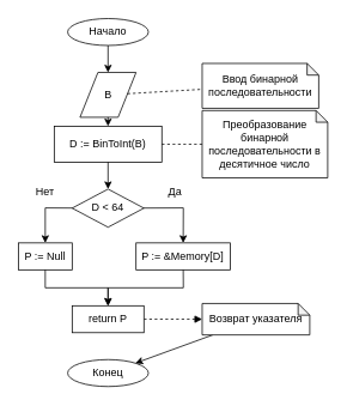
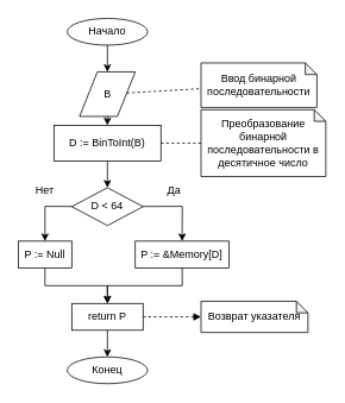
  <mxCell id="0" />
  <mxCell id="1" parent="0" />
  <mxCell id="2" value="Начало" style="ellipse;whiteSpace=wrap;html=1;" vertex="1" parent="1"><mxGeometry x="75" y="20" width="90" height="30" as="geometry" /></mxCell>
  <mxCell id="3" value="Конец" style="ellipse;whiteSpace=wrap;html=1;" vertex="1" parent="1"><mxGeometry x="75" y="400" width="90" height="30" as="geometry" /></mxCell>
  <mxCell id="4" value="B" style="shape=parallelogram;perimeter=parallelogramPerimeter;whiteSpace=wrap;html=1;fixedSize=1;" vertex="1" parent="1"><mxGeometry x="88.75" y="80" width="62.5" height="50" as="geometry" /></mxCell>
  <mxCell id="5" value="D := BinToInt(B)" style="rounded=0;whiteSpace=wrap;html=1;" vertex="1" parent="1"><mxGeometry x="60" y="140" width="120" height="40" as="geometry" /></mxCell>
  <mxCell id="6" value="Ввод бинарной последовательности" style="shape=note;whiteSpace=wrap;html=1;backgroundOutline=1;darkOpacity=0.05;size=13;" vertex="1" parent="1"><mxGeometry x="225" y="70" width="130" height="50" as="geometry" /></mxCell>
  <mxCell id="7" value="" style="endArrow=none;dashed=1;html=1;strokeWidth=1;rounded=0;" edge="1" parent="1" source="4" target="6"><mxGeometry width="50" height="50" relative="1" as="geometry"><mxPoint x="175" y="400" as="sourcePoint" /><mxPoint x="225" y="350" as="targetPoint" /></mxGeometry></mxCell>
  <mxCell id="8" value="" style="endArrow=none;html=1;rounded=0;strokeWidth=1;startArrow=classic;startFill=1;" edge="1" parent="1" source="4" target="2"><mxGeometry width="50" height="50" relative="1" as="geometry"><mxPoint x="175" y="400" as="sourcePoint" /><mxPoint x="225" y="350" as="targetPoint" /></mxGeometry></mxCell>
  <mxCell id="9" value="" style="endArrow=none;html=1;rounded=0;strokeWidth=1;startArrow=classic;startFill=1;" edge="1" parent="1" source="5" target="4"><mxGeometry width="50" height="50" relative="1" as="geometry"><mxPoint x="130" y="90" as="sourcePoint" /><mxPoint x="130" y="60" as="targetPoint" /></mxGeometry></mxCell>
  <mxCell id="10" value="Преобразование бинарной последовательности в десятичное число" style="shape=note;whiteSpace=wrap;html=1;backgroundOutline=1;darkOpacity=0.05;size=13;" vertex="1" parent="1"><mxGeometry x="225" y="122.5" width="140" height="75" as="geometry" /></mxCell>
  <mxCell id="11" value="" style="endArrow=none;dashed=1;html=1;strokeWidth=1;rounded=0;" edge="1" parent="1" source="5" target="10"><mxGeometry width="50" height="50" relative="1" as="geometry"><mxPoint x="151.25" y="105" as="sourcePoint" /><mxPoint x="245" y="105" as="targetPoint" /></mxGeometry></mxCell>
  <mxCell id="12" value="D &amp;lt; 64" style="rhombus;whiteSpace=wrap;html=1;" vertex="1" parent="1"><mxGeometry x="80" y="210" width="80" height="42.5" as="geometry" /></mxCell>
  <mxCell id="13" value="" style="endArrow=none;html=1;rounded=0;strokeWidth=1;startArrow=classic;startFill=1;" edge="1" parent="1" source="12" target="5"><mxGeometry width="50" height="50" relative="1" as="geometry"><mxPoint x="130" y="150" as="sourcePoint" /><mxPoint x="120" y="160" as="targetPoint" /></mxGeometry></mxCell>
  <mxCell id="14" value="P := Null" style="rounded=0;whiteSpace=wrap;html=1;" vertex="1" parent="1"><mxGeometry x="20" y="270" width="60" height="30" as="geometry" /></mxCell>
  <mxCell id="15" value="" style="endArrow=none;html=1;rounded=0;strokeWidth=1;endFill=0;startArrow=classic;startFill=1;" edge="1" parent="1" source="14" target="12"><mxGeometry width="50" height="50" relative="1" as="geometry"><mxPoint x="130" y="220" as="sourcePoint" /><mxPoint x="130" y="190" as="targetPoint" /><Array as="points"><mxPoint x="50" y="231" /></Array></mxGeometry></mxCell>
  <mxCell id="16" value="P := &amp;amp;Memory[D]" style="rounded=0;whiteSpace=wrap;html=1;" vertex="1" parent="1"><mxGeometry x="151.25" y="270" width="105" height="30" as="geometry" /></mxCell>
  <mxCell id="17" value="" style="endArrow=none;html=1;rounded=0;strokeWidth=1;startArrow=classic;startFill=1;" edge="1" parent="1" source="16" target="12"><mxGeometry width="50" height="50" relative="1" as="geometry"><mxPoint x="60" y="280" as="sourcePoint" /><mxPoint x="90.267" y="241.108" as="targetPoint" /><Array as="points"><mxPoint x="204" y="231" /></Array></mxGeometry></mxCell>
  <mxCell id="18" value="" style="endArrow=none;html=1;rounded=0;strokeWidth=1;startArrow=classic;startFill=1;entryX=0.5;entryY=1;entryDx=0;entryDy=0;" edge="1" parent="1" source="25" target="14"><mxGeometry width="50" height="50" relative="1" as="geometry"><mxPoint x="120" y="340" as="sourcePoint" /><mxPoint x="130" y="190" as="targetPoint" /><Array as="points"><mxPoint x="120" y="320" /><mxPoint x="50" y="320" /></Array></mxGeometry></mxCell>
  <mxCell id="19" value="" style="endArrow=none;html=1;rounded=0;strokeWidth=1;startArrow=classic;startFill=1;" edge="1" parent="1" source="25" target="16"><mxGeometry width="50" height="50" relative="1" as="geometry"><mxPoint x="120" y="340" as="sourcePoint" /><mxPoint x="60" y="310" as="targetPoint" /><Array as="points"><mxPoint x="120" y="320" /><mxPoint x="204" y="320" /></Array></mxGeometry></mxCell>
- <mxCell id="20" value="" style="endArrow=none;html=1;rounded=0;strokeWidth=1;startArrow=classic;startFill=1;" edge="1" parent="1" source="3" target="21"><mxGeometry width="50" height="50" relative="1" as="geometry"><mxPoint x="130" y="90" as="sourcePoint" /><mxPoint x="120" y="370" as="targetPoint" /></mxGeometry></mxCell>
+ <mxCell id="20" value="" style="endArrow=none;html=1;rounded=0;strokeWidth=1;startArrow=classic;startFill=1;" edge="1" parent="1" source="3" target="25"><mxGeometry width="50" height="50" relative="1" as="geometry"><mxPoint x="130" y="90" as="sourcePoint" /><mxPoint x="120" y="370" as="targetPoint" /></mxGeometry></mxCell>
  <mxCell id="21" value="Возврат указателя" style="shape=note;whiteSpace=wrap;html=1;backgroundOutline=1;darkOpacity=0.05;size=13;" vertex="1" parent="1"><mxGeometry x="225" y="337.5" width="120" height="35" as="geometry" /></mxCell>
  <mxCell id="22" value="" style="endArrow=block;dashed=1;html=1;strokeWidth=1;rounded=0;" edge="1" parent="1" source="25" target="21"><mxGeometry width="50" height="50" relative="1" as="geometry"><mxPoint x="141.25" y="355" as="sourcePoint" /><mxPoint x="235" y="170" as="targetPoint" /></mxGeometry></mxCell>
  <mxCell id="23" value="Нет" style="text;html=1;strokeColor=none;fillColor=none;align=center;verticalAlign=middle;whiteSpace=wrap;rounded=0;" vertex="1" parent="1"><mxGeometry x="20" y="197.5" width="60" height="30" as="geometry" /></mxCell>
  <mxCell id="24" value="Да" style="text;html=1;strokeColor=none;fillColor=none;align=center;verticalAlign=middle;whiteSpace=wrap;rounded=0;" vertex="1" parent="1"><mxGeometry x="165" y="197.5" width="60" height="30" as="geometry" /></mxCell>
  <mxCell id="25" value="return P" style="rounded=0;whiteSpace=wrap;html=1;" vertex="1" parent="1"><mxGeometry x="80" y="340" width="80" height="30" as="geometry" /></mxCell>
